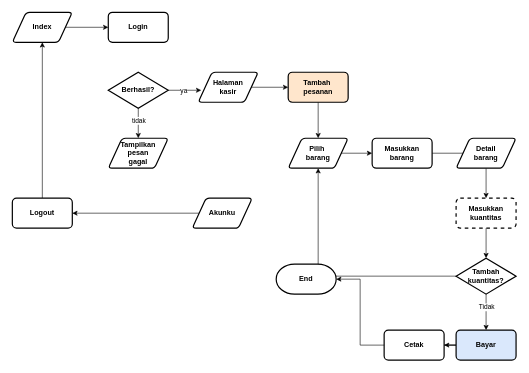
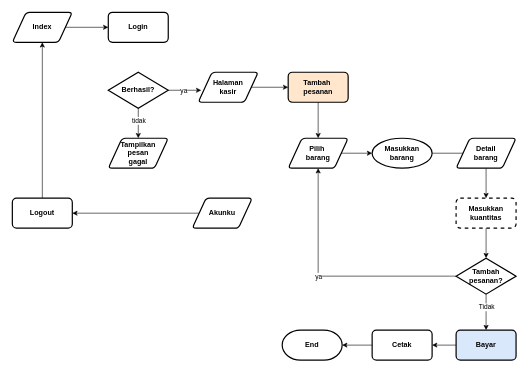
  <mxCell id="0" />
  <mxCell id="1" parent="0" />
  <mxCell id="2" value="" style="edgeStyle=orthogonalEdgeStyle;rounded=0;orthogonalLoop=1;jettySize=auto;html=1;" edge="1" parent="1" source="3" target="4"><mxGeometry relative="1" as="geometry" /></mxCell>
  <mxCell id="3" value="&lt;b&gt;Index&lt;/b&gt;" style="shape=parallelogram;html=1;strokeWidth=2;perimeter=parallelogramPerimeter;whiteSpace=wrap;rounded=1;arcSize=12;size=0.23;" vertex="1" parent="1"><mxGeometry x="20" y="20" width="100" height="50" as="geometry" /></mxCell>
  <mxCell id="4" value="&lt;b&gt;Login&lt;/b&gt;" style="rounded=1;whiteSpace=wrap;html=1;absoluteArcSize=1;arcSize=14;strokeWidth=2;" vertex="1" parent="1"><mxGeometry x="180" y="20" width="100" height="50" as="geometry" /></mxCell>
  <mxCell id="5" style="edgeStyle=orthogonalEdgeStyle;rounded=0;orthogonalLoop=1;jettySize=auto;html=1;entryX=0.5;entryY=0;entryDx=0;entryDy=0;" edge="1" parent="1" source="7" target="12"><mxGeometry relative="1" as="geometry" /></mxCell>
  <mxCell id="6" value="tidak" style="edgeLabel;html=1;align=center;verticalAlign=middle;resizable=0;points=[];" vertex="1" connectable="0" parent="5"><mxGeometry x="-0.28" y="4" relative="1" as="geometry"><mxPoint x="-4" y="2" as="offset" /></mxGeometry></mxCell>
  <mxCell id="7" value="&lt;b&gt;Berhasil?&lt;/b&gt;" style="strokeWidth=2;html=1;shape=mxgraph.flowchart.decision;whiteSpace=wrap;" vertex="1" parent="1"><mxGeometry x="180" y="120" width="100" height="60" as="geometry" /></mxCell>
  <mxCell id="8" style="edgeStyle=orthogonalEdgeStyle;rounded=0;orthogonalLoop=1;jettySize=auto;html=1;entryX=0;entryY=0.5;entryDx=0;entryDy=0;" edge="1" parent="1" source="9" target="11"><mxGeometry relative="1" as="geometry" /></mxCell>
  <mxCell id="9" value="&lt;b&gt;Halaman&lt;br&gt;kasir&lt;/b&gt;" style="shape=parallelogram;html=1;strokeWidth=2;perimeter=parallelogramPerimeter;whiteSpace=wrap;rounded=1;arcSize=12;size=0.23;" vertex="1" parent="1"><mxGeometry x="330" y="120" width="100" height="50" as="geometry" /></mxCell>
  <mxCell id="10" style="edgeStyle=orthogonalEdgeStyle;rounded=0;orthogonalLoop=1;jettySize=auto;html=1;entryX=0.5;entryY=0;entryDx=0;entryDy=0;" edge="1" parent="1" source="11" target="14"><mxGeometry relative="1" as="geometry" /></mxCell>
  <mxCell id="11" value="&lt;b&gt;Tambah&amp;nbsp;&lt;br&gt;pesanan&lt;/b&gt;" style="rounded=1;whiteSpace=wrap;html=1;absoluteArcSize=1;arcSize=14;strokeWidth=2;fillColor=#ffe6cc;" vertex="1" parent="1"><mxGeometry x="480" y="120" width="100" height="50" as="geometry" /></mxCell>
  <mxCell id="12" value="&lt;b&gt;Tampilkan&lt;br&gt;pesan&lt;br&gt;gagal&lt;/b&gt;" style="shape=parallelogram;html=1;strokeWidth=2;perimeter=parallelogramPerimeter;whiteSpace=wrap;rounded=1;arcSize=12;size=0.23;" vertex="1" parent="1"><mxGeometry x="180" y="230" width="100" height="50" as="geometry" /></mxCell>
  <mxCell id="13" style="edgeStyle=orthogonalEdgeStyle;rounded=0;orthogonalLoop=1;jettySize=auto;html=1;entryX=0;entryY=0.5;entryDx=0;entryDy=0;" edge="1" parent="1" source="14" target="16"><mxGeometry relative="1" as="geometry" /></mxCell>
  <mxCell id="14" value="&lt;b&gt;Pilih&amp;nbsp;&lt;br&gt;barang&lt;/b&gt;" style="shape=parallelogram;html=1;strokeWidth=2;perimeter=parallelogramPerimeter;whiteSpace=wrap;rounded=1;arcSize=12;size=0.23;" vertex="1" parent="1"><mxGeometry x="480" y="230" width="100" height="50" as="geometry" /></mxCell>
  <mxCell id="15" style="edgeStyle=orthogonalEdgeStyle;rounded=0;orthogonalLoop=1;jettySize=auto;html=1;endArrow=none;" edge="1" parent="1" source="16" target="18"><mxGeometry relative="1" as="geometry" /></mxCell>
- <mxCell id="16" value="&lt;b&gt;Masukkan&lt;br&gt;barang&lt;/b&gt;" style="rounded=1;whiteSpace=wrap;html=1;absoluteArcSize=1;arcSize=14;strokeWidth=2;" vertex="1" parent="1"><mxGeometry x="620" y="230" width="100" height="50" as="geometry" /></mxCell>
+ <mxCell id="16" value="&lt;b&gt;Masukkan&lt;br&gt;barang&lt;/b&gt;" style="ellipse;whiteSpace=wrap;html=1;absoluteArcSize=1;arcSize=14;strokeWidth=2;" vertex="1" parent="1"><mxGeometry x="620" y="230" width="100" height="50" as="geometry" /></mxCell>
  <mxCell id="17" style="edgeStyle=orthogonalEdgeStyle;rounded=0;orthogonalLoop=1;jettySize=auto;html=1;entryX=0.5;entryY=0;entryDx=0;entryDy=0;" edge="1" parent="1" source="18" target="19"><mxGeometry relative="1" as="geometry" /></mxCell>
  <mxCell id="18" value="&lt;b&gt;Detail&lt;br&gt;barang&lt;/b&gt;" style="shape=parallelogram;html=1;strokeWidth=2;perimeter=parallelogramPerimeter;whiteSpace=wrap;rounded=1;arcSize=12;size=0.23;" vertex="1" parent="1"><mxGeometry x="760" y="230" width="100" height="50" as="geometry" /></mxCell>
  <mxCell id="19" value="&lt;b&gt;Masukkan&lt;br&gt;kuantitas&lt;/b&gt;" style="rounded=1;whiteSpace=wrap;html=1;absoluteArcSize=1;arcSize=14;strokeWidth=2;dashed=1;" vertex="1" parent="1"><mxGeometry x="760" y="330" width="100" height="50" as="geometry" /></mxCell>
  <mxCell id="20" style="edgeStyle=orthogonalEdgeStyle;rounded=0;orthogonalLoop=1;jettySize=auto;html=1;entryX=1;entryY=0.5;entryDx=0;entryDy=0;" edge="1" parent="1" source="21" target="23"><mxGeometry relative="1" as="geometry" /></mxCell>
  <mxCell id="21" value="&lt;b&gt;Akunku&lt;/b&gt;" style="shape=parallelogram;html=1;strokeWidth=2;perimeter=parallelogramPerimeter;whiteSpace=wrap;rounded=1;arcSize=12;size=0.23;" vertex="1" parent="1"><mxGeometry x="320" y="330" width="100" height="50" as="geometry" /></mxCell>
  <mxCell id="22" style="edgeStyle=orthogonalEdgeStyle;rounded=0;orthogonalLoop=1;jettySize=auto;html=1;entryX=0.5;entryY=1;entryDx=0;entryDy=0;" edge="1" parent="1" source="23" target="3"><mxGeometry relative="1" as="geometry" /></mxCell>
  <mxCell id="23" value="&lt;b&gt;Logout&lt;/b&gt;" style="rounded=1;whiteSpace=wrap;html=1;absoluteArcSize=1;arcSize=14;strokeWidth=2;" vertex="1" parent="1"><mxGeometry x="20" y="330" width="100" height="50" as="geometry" /></mxCell>
  <mxCell id="24" style="edgeStyle=orthogonalEdgeStyle;rounded=0;orthogonalLoop=1;jettySize=auto;html=1;entryX=0.05;entryY=0.6;entryDx=0;entryDy=0;entryPerimeter=0;" edge="1" parent="1" source="7" target="9"><mxGeometry relative="1" as="geometry" /></mxCell>
  <mxCell id="25" value="ya" style="edgeLabel;html=1;align=center;verticalAlign=middle;resizable=0;points=[];" vertex="1" connectable="0" parent="24"><mxGeometry x="-0.091" relative="1" as="geometry"><mxPoint as="offset" /></mxGeometry></mxCell>
  <mxCell id="26" style="edgeStyle=orthogonalEdgeStyle;rounded=0;orthogonalLoop=1;jettySize=auto;html=1;entryX=0.5;entryY=1;entryDx=0;entryDy=0;" edge="1" parent="1" source="30" target="14"><mxGeometry relative="1" as="geometry" /></mxCell>
  <mxCell id="27" value="ya" style="edgeLabel;html=1;align=center;verticalAlign=middle;resizable=0;points=[];" vertex="1" connectable="0" parent="26"><mxGeometry x="0.098" y="-3" relative="1" as="geometry"><mxPoint x="-5" y="3" as="offset" /></mxGeometry></mxCell>
  <mxCell id="28" style="edgeStyle=orthogonalEdgeStyle;rounded=0;orthogonalLoop=1;jettySize=auto;html=1;entryX=0.5;entryY=0;entryDx=0;entryDy=0;" edge="1" parent="1" source="30" target="33"><mxGeometry relative="1" as="geometry" /></mxCell>
  <mxCell id="29" value="Tidak" style="edgeLabel;html=1;align=center;verticalAlign=middle;resizable=0;points=[];" vertex="1" connectable="0" parent="28"><mxGeometry x="-0.3" relative="1" as="geometry"><mxPoint as="offset" /></mxGeometry></mxCell>
- <mxCell id="30" value="&lt;b&gt;Tambah&lt;br&gt;kuantitas?&lt;/b&gt;" style="strokeWidth=2;html=1;shape=mxgraph.flowchart.decision;whiteSpace=wrap;" vertex="1" parent="1"><mxGeometry x="760" y="430" width="100" height="60" as="geometry" /></mxCell>
+ <mxCell id="30" value="&lt;b&gt;Tambah&lt;br&gt;pesanan?&lt;/b&gt;" style="strokeWidth=2;html=1;shape=mxgraph.flowchart.decision;whiteSpace=wrap;" vertex="1" parent="1"><mxGeometry x="760" y="430" width="100" height="60" as="geometry" /></mxCell>
  <mxCell id="31" style="edgeStyle=orthogonalEdgeStyle;rounded=0;orthogonalLoop=1;jettySize=auto;html=1;entryX=0.5;entryY=0;entryDx=0;entryDy=0;entryPerimeter=0;" edge="1" parent="1" source="19" target="30"><mxGeometry relative="1" as="geometry" /></mxCell>
  <mxCell id="32" style="edgeStyle=orthogonalEdgeStyle;rounded=0;orthogonalLoop=1;jettySize=auto;html=1;entryX=1;entryY=0.5;entryDx=0;entryDy=0;" edge="1" parent="1" source="33" target="34"><mxGeometry relative="1" as="geometry" /></mxCell>
  <mxCell id="33" value="&lt;b&gt;Bayar&lt;/b&gt;" style="rounded=1;whiteSpace=wrap;html=1;absoluteArcSize=1;arcSize=14;strokeWidth=2;fillColor=#dae8fc;" vertex="1" parent="1"><mxGeometry x="760" y="550" width="100" height="50" as="geometry" /></mxCell>
- <mxCell id="34" value="&lt;b&gt;Cetak&lt;/b&gt;" style="rounded=1;whiteSpace=wrap;html=1;absoluteArcSize=1;arcSize=14;strokeWidth=2;" vertex="1" parent="1"><mxGeometry x="640" y="550" width="100" height="50" as="geometry" /></mxCell>
- <mxCell id="35" value="&lt;b&gt;End&lt;/b&gt;" style="strokeWidth=2;html=1;shape=mxgraph.flowchart.terminator;whiteSpace=wrap;" vertex="1" parent="1"><mxGeometry x="460" y="440" width="100" height="50" as="geometry" /></mxCell>
+ <mxCell id="34" value="&lt;b&gt;Cetak&lt;/b&gt;" style="rounded=1;whiteSpace=wrap;html=1;absoluteArcSize=1;arcSize=14;strokeWidth=2;" vertex="1" parent="1"><mxGeometry x="620" y="550" width="100" height="50" as="geometry" /></mxCell>
+ <mxCell id="35" value="&lt;b&gt;End&lt;/b&gt;" style="strokeWidth=2;html=1;shape=mxgraph.flowchart.terminator;whiteSpace=wrap;" vertex="1" parent="1"><mxGeometry x="470" y="550" width="100" height="50" as="geometry" /></mxCell>
  <mxCell id="36" style="edgeStyle=orthogonalEdgeStyle;rounded=0;orthogonalLoop=1;jettySize=auto;html=1;entryX=1;entryY=0.5;entryDx=0;entryDy=0;entryPerimeter=0;" edge="1" parent="1" source="34" target="35"><mxGeometry relative="1" as="geometry" /></mxCell>
